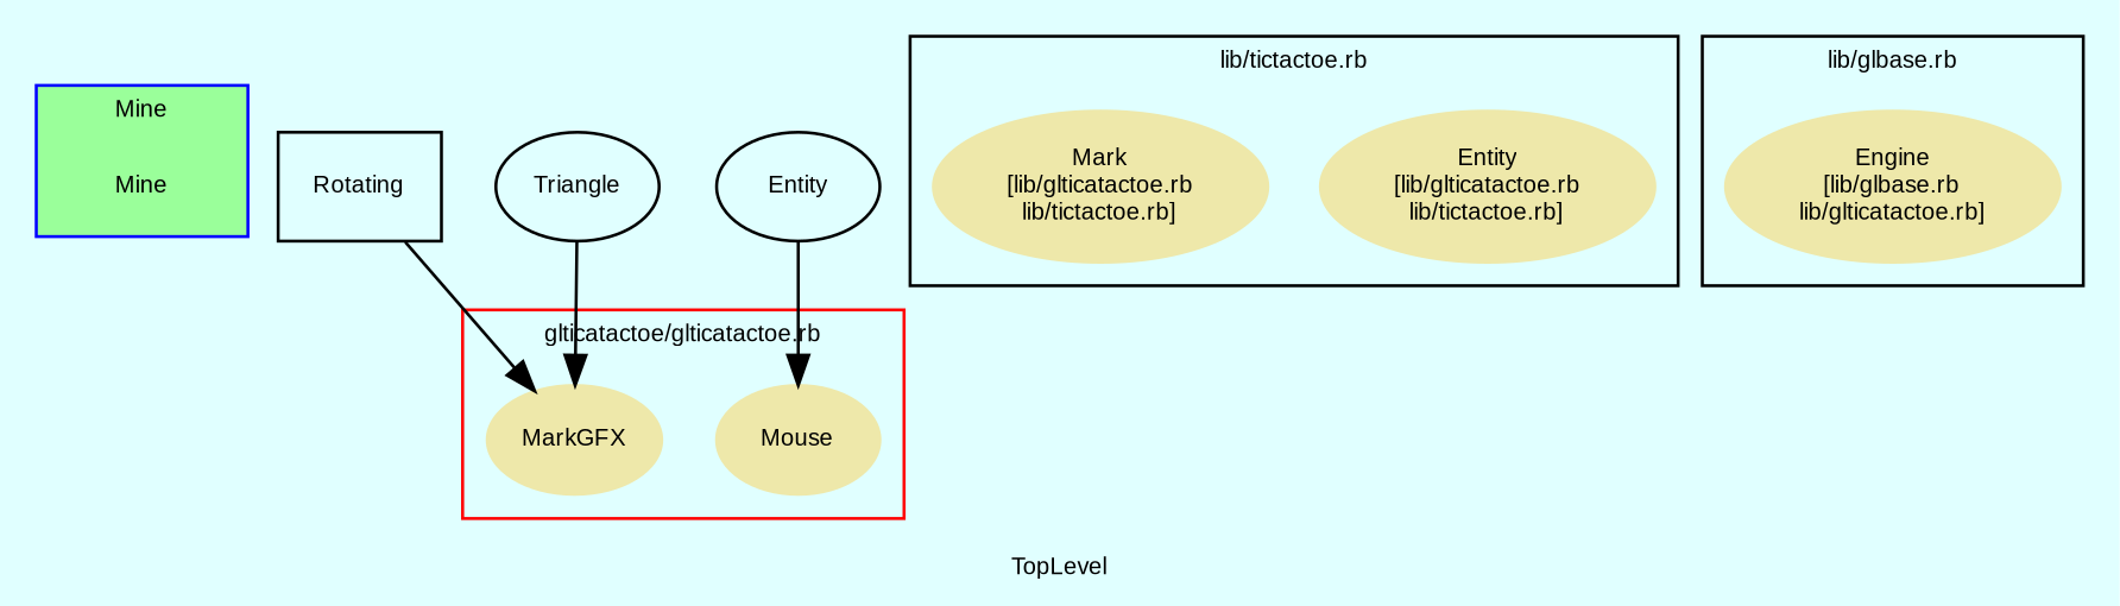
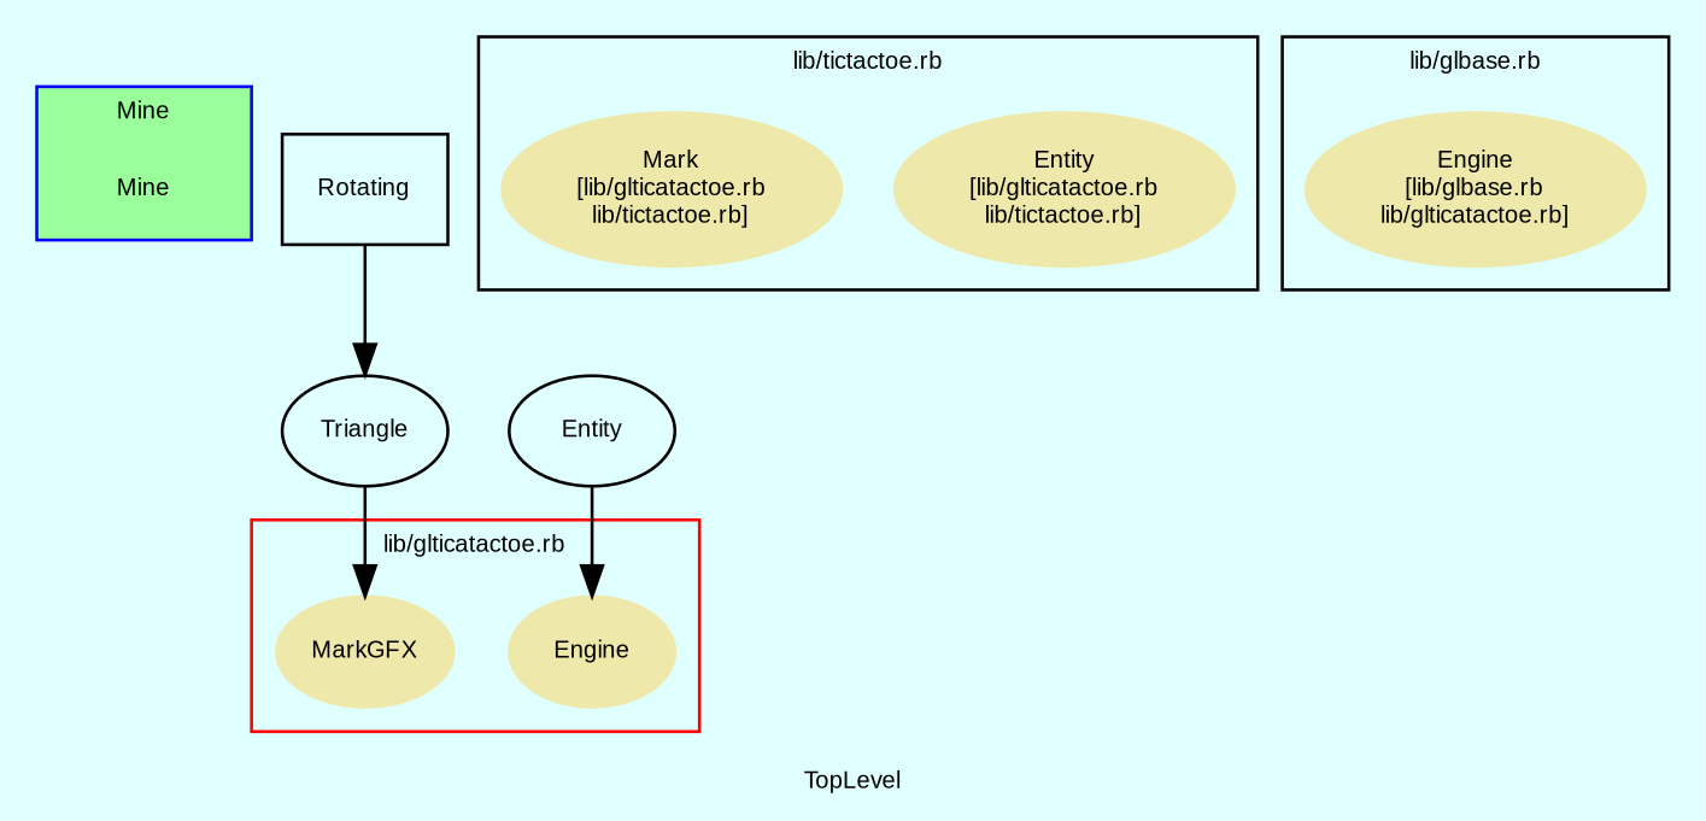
  digraph {
    bgcolor=lightcyan1
    compound=true
    fontname=Arial
    fontsize=8
    label=TopLevel
    node [color=palegoldenrod fontname=Arial fontsize=8 shape=ellipse fontcolor=black style=filled]
    Mine [color=black height=0.01 shape=plaintext width=0.75 fontcolor="" style=""]
    n2 [label=MarkGFX]
-   n3 [label=Mouse]
+   n3 [label=Engine]
    n4 [label="Entity\n[lib/glticatactoe.rb\nlib/tictactoe.rb]"]
    n5 [label="Mark\n[lib/glticatactoe.rb\nlib/tictactoe.rb]"]
    n6 [label="Engine\n[lib/glbase.rb\nlib/glticatactoe.rb]"]
    n7 [color=black label=Rotating shape=box fontcolor="" style=""]
    n8 [color=black label=Triangle shape="" fontcolor="" style=""]
    n9 [color=black label=Entity shape="" fontcolor="" style=""]
    subgraph cluster_1 {
      color=blue
      fillcolor=palegreen1
      label=Mine
      style=filled
      Mine
    }
    subgraph cluster_2 {
      color=red
-     label="glticatactoe/glticatactoe.rb"
+     label="lib/glticatactoe.rb"
      n2
      n3
    }
    subgraph cluster_3 {
      color=black
      label="lib/tictactoe.rb"
      n4
      n5
    }
    subgraph cluster_4 {
      color=black
      label="lib/glbase.rb"
      n6
    }
-   n7 -> n2
+   n7 -> n8
    n8 -> n2
    n9 -> n3
  }
